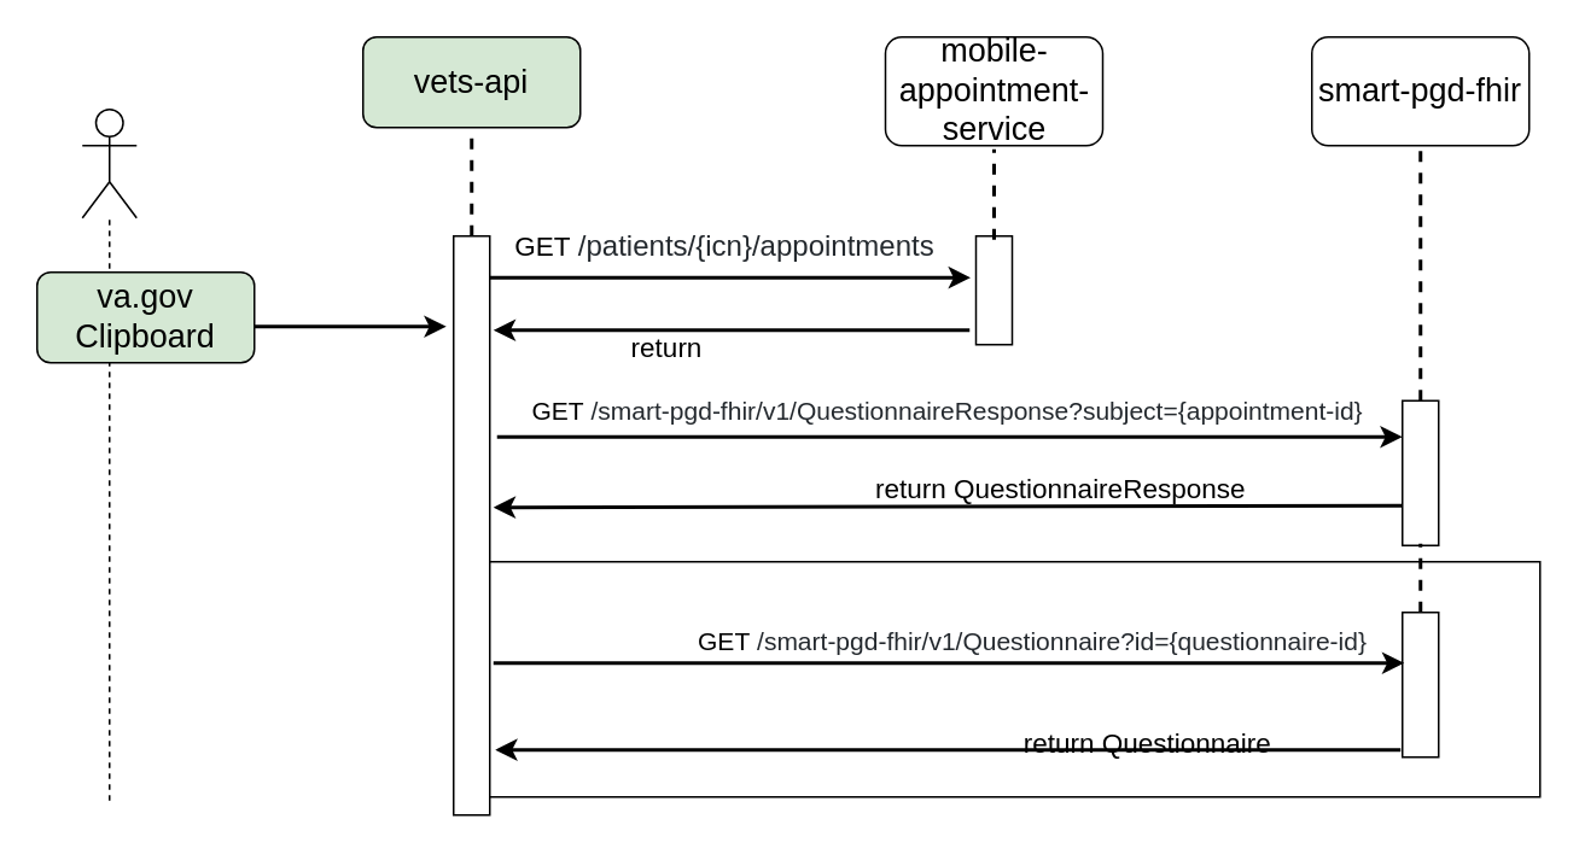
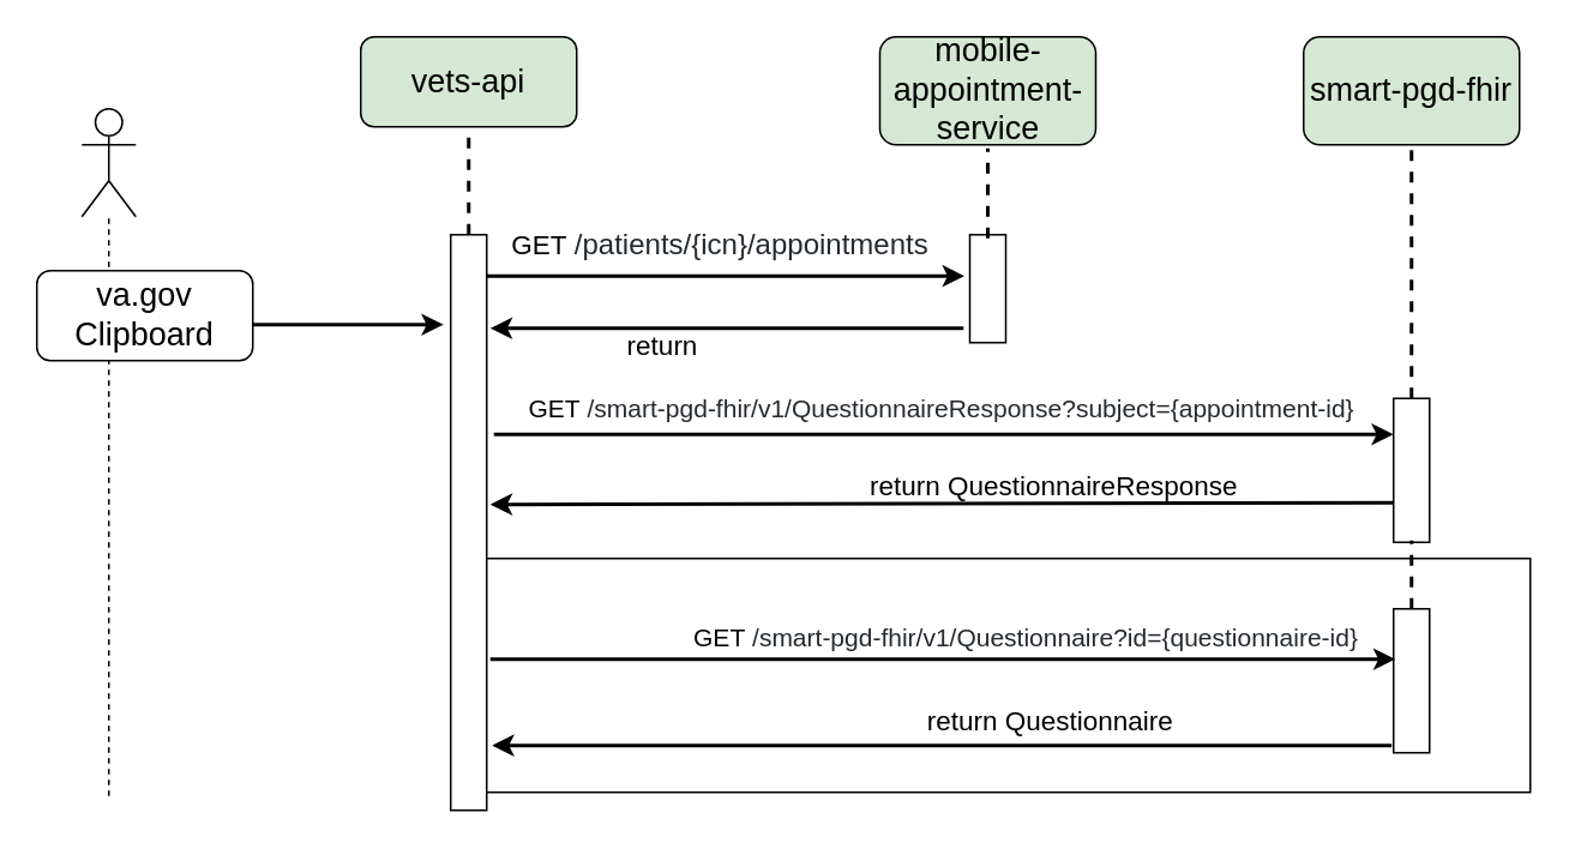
  <mxCell id="0" />
  <mxCell id="1" parent="0" />
  <mxCell id="2" value="" style="rounded=0;whiteSpace=wrap;html=1;" parent="1" vertex="1"><mxGeometry x="250" y="130" width="20" height="320" as="geometry" /></mxCell>
  <mxCell id="3" value="&lt;font style=&quot;font-size: 18px&quot;&gt;vets-api&lt;/font&gt;" style="rounded=1;whiteSpace=wrap;html=1;strokeColor=#000000;fillColor=#d5e8d4;" parent="1" vertex="1"><mxGeometry x="200" y="20" width="120" height="50" as="geometry" /></mxCell>
  <mxCell id="4" value="" style="endArrow=none;dashed=1;html=1;strokeWidth=2;exitX=0.5;exitY=0;exitDx=0;exitDy=0;" parent="1" source="2" edge="1"><mxGeometry width="50" height="50" relative="1" as="geometry"><mxPoint x="210" y="120" as="sourcePoint" /><mxPoint x="260" y="70" as="targetPoint" /></mxGeometry></mxCell>
  <mxCell id="5" value="" style="endArrow=none;dashed=1;html=1;" parent="1" target="6" edge="1"><mxGeometry width="50" height="50" relative="1" as="geometry"><mxPoint x="60" y="442" as="sourcePoint" /><mxPoint x="60" y="90" as="targetPoint" /></mxGeometry></mxCell>
  <mxCell id="6" value="" style="shape=umlActor;verticalLabelPosition=bottom;verticalAlign=top;html=1;outlineConnect=0;" parent="1" vertex="1"><mxGeometry x="45" y="60" width="30" height="60" as="geometry" /></mxCell>
- <mxCell id="7" value="&lt;font style=&quot;font-size: 18px&quot;&gt;va.gov Clipboard&lt;/font&gt;" style="rounded=1;whiteSpace=wrap;html=1;strokeColor=#000000;fillColor=#d5e8d4;" parent="1" vertex="1"><mxGeometry y="150" width="120" height="50" as="geometry" x="20" /></mxCell>
+ <mxCell id="7" value="&lt;font style=&quot;font-size: 18px&quot;&gt;va.gov Clipboard&lt;/font&gt;" style="rounded=1;whiteSpace=wrap;html=1;strokeColor=#000000;fillColor=#ffffff;" parent="1" vertex="1"><mxGeometry y="150" width="120" height="50" as="geometry" x="20" /></mxCell>
  <mxCell id="8" value="" style="endArrow=classic;html=1;strokeWidth=2;" parent="1" edge="1"><mxGeometry width="50" height="50" relative="1" as="geometry"><mxPoint x="140" y="180" as="sourcePoint" /><mxPoint x="246" y="180" as="targetPoint" /></mxGeometry></mxCell>
  <mxCell id="9" value="" style="rounded=0;whiteSpace=wrap;html=1;" parent="1" vertex="1"><mxGeometry x="538.5" y="130" width="20" height="60" as="geometry" /></mxCell>
  <mxCell id="10" value="" style="endArrow=classic;html=1;strokeWidth=2;entryX=-0.15;entryY=0.383;entryDx=0;entryDy=0;entryPerimeter=0;" parent="1" edge="1" target="9"><mxGeometry width="50" height="50" relative="1" as="geometry"><mxPoint x="270" y="153" as="sourcePoint" /><mxPoint x="456" y="150" as="targetPoint" /></mxGeometry></mxCell>
  <mxCell id="11" value="&lt;font style=&quot;font-size: 15px&quot;&gt;GET&amp;nbsp;&lt;/font&gt;&lt;span style=&quot;color: rgb(36 , 41 , 46) ; font-family: , , &amp;#34;segoe ui&amp;#34; , &amp;#34;helvetica&amp;#34; , &amp;#34;arial&amp;#34; , sans-serif , &amp;#34;apple color emoji&amp;#34; , &amp;#34;segoe ui emoji&amp;#34; ; font-size: 16px ; text-align: -webkit-left ; background-color: rgb(255 , 255 , 255)&quot;&gt;/patients/{icn}/appointments&lt;/span&gt;" style="text;html=1;strokeColor=none;fillColor=none;align=center;verticalAlign=middle;whiteSpace=wrap;rounded=0;" parent="1" vertex="1"><mxGeometry x="270" y="120" width="260" height="30" as="geometry" /></mxCell>
  <mxCell id="12" value="" style="endArrow=classic;html=1;strokeWidth=2;exitX=-0.175;exitY=0.867;exitDx=0;exitDy=0;exitPerimeter=0;" parent="1" edge="1" source="9"><mxGeometry width="50" height="50" relative="1" as="geometry"><mxPoint x="490" y="182" as="sourcePoint" /><mxPoint x="272" y="182" as="targetPoint" /></mxGeometry></mxCell>
  <mxCell id="13" value="return" style="text;html=1;strokeColor=none;fillColor=none;align=center;verticalAlign=middle;whiteSpace=wrap;rounded=0;fontSize=15;" parent="1" vertex="1"><mxGeometry x="348" y="181" width="40" height="20" as="geometry" /></mxCell>
- <mxCell id="14" value="&lt;font style=&quot;font-size: 18px&quot;&gt;mobile-appointment-service&lt;/font&gt;" style="rounded=1;whiteSpace=wrap;html=1;strokeColor=#000000;fillColor=#ffffff;" parent="1" vertex="1"><mxGeometry x="488.5" y="20" width="120" height="60" as="geometry" /></mxCell>
+ <mxCell id="14" value="&lt;font style=&quot;font-size: 18px&quot;&gt;mobile-appointment-service&lt;/font&gt;" style="rounded=1;whiteSpace=wrap;html=1;strokeColor=#000000;fillColor=#d5e8d4;" parent="1" vertex="1"><mxGeometry x="488.5" y="20" width="120" height="60" as="geometry" /></mxCell>
  <mxCell id="15" value="" style="endArrow=none;dashed=1;html=1;strokeWidth=2;exitX=0.5;exitY=0;exitDx=0;exitDy=0;" parent="1" edge="1"><mxGeometry width="50" height="50" relative="1" as="geometry"><mxPoint x="548.5" y="132" as="sourcePoint" /><mxPoint x="548.5" y="82" as="targetPoint" /></mxGeometry></mxCell>
  <mxCell id="16" value="" style="endArrow=classic;html=1;strokeWidth=2;exitX=1.2;exitY=0.347;exitDx=0;exitDy=0;exitPerimeter=0;entryX=0;entryY=0.25;entryDx=0;entryDy=0;" parent="1" source="2" target="23" edge="1"><mxGeometry width="50" height="50" relative="1" as="geometry"><mxPoint x="460" y="240" as="sourcePoint" /><mxPoint x="610" y="240" as="targetPoint" /></mxGeometry></mxCell>
  <mxCell id="17" value="&lt;font style=&quot;font-size: 14px;&quot;&gt;GET&amp;nbsp;&lt;span style=&quot;color: rgb(36, 41, 46); font-size: 14px; text-align: -webkit-left; background-color: rgb(255, 255, 255);&quot;&gt;/smart-pgd-fhir/v1/QuestionnaireResponse?subject={appointment-id}&lt;/span&gt;&amp;nbsp;&lt;br style=&quot;font-size: 14px;&quot;&gt;&lt;br style=&quot;font-size: 14px;&quot;&gt;&lt;/font&gt;" style="text;html=1;strokeColor=none;fillColor=none;align=center;verticalAlign=middle;whiteSpace=wrap;rounded=0;fontSize=14;" parent="1" vertex="1"><mxGeometry x="280" y="215" width="490" height="40" as="geometry" /></mxCell>
  <mxCell id="18" value="" style="endArrow=classic;html=1;strokeWidth=2;entryX=1.1;entryY=0.478;entryDx=0;entryDy=0;entryPerimeter=0;exitX=0.05;exitY=0.888;exitDx=0;exitDy=0;exitPerimeter=0;" parent="1" edge="1"><mxGeometry width="50" height="50" relative="1" as="geometry"><mxPoint x="775" y="279.04" as="sourcePoint" /><mxPoint x="272" y="279.96" as="targetPoint" /></mxGeometry></mxCell>
  <mxCell id="19" value="return QuestionnaireResponse" style="text;html=1;strokeColor=none;fillColor=none;align=center;verticalAlign=middle;whiteSpace=wrap;rounded=0;fontSize=15;" parent="1" vertex="1"><mxGeometry x="449.5" y="259" width="271" height="20" as="geometry" /></mxCell>
- <mxCell id="20" value="&lt;font style=&quot;font-size: 18px&quot;&gt;smart-pgd-fhir&lt;/font&gt;" style="rounded=1;whiteSpace=wrap;html=1;strokeColor=#000000;fillColor=#ffffff;" parent="1" vertex="1"><mxGeometry x="724" y="20" width="120" height="60" as="geometry" /></mxCell>
+ <mxCell id="20" value="&lt;font style=&quot;font-size: 18px&quot;&gt;smart-pgd-fhir&lt;/font&gt;" style="rounded=1;whiteSpace=wrap;html=1;strokeColor=#000000;fillColor=#d5e8d4;" parent="1" vertex="1"><mxGeometry x="724" y="20" width="120" height="60" as="geometry" /></mxCell>
  <mxCell id="21" value="" style="endArrow=none;dashed=1;html=1;strokeWidth=2;exitX=0.5;exitY=0;exitDx=0;exitDy=0;exitPerimeter=0;" parent="1" source="23" edge="1"><mxGeometry width="50" height="50" relative="1" as="geometry"><mxPoint x="784" y="210" as="sourcePoint" /><mxPoint x="784" y="82" as="targetPoint" /></mxGeometry></mxCell>
  <mxCell id="22" value="" style="rounded=0;whiteSpace=wrap;html=1;fontSize=15;" parent="1" vertex="1"><mxGeometry x="270" y="310" width="580" height="130" as="geometry" /></mxCell>
  <mxCell id="23" value="" style="rounded=0;whiteSpace=wrap;html=1;" parent="1" vertex="1"><mxGeometry x="774" y="221" width="20" height="80" as="geometry" /></mxCell>
  <mxCell id="24" value="" style="endArrow=none;dashed=1;html=1;strokeWidth=2;exitX=0.5;exitY=0;exitDx=0;exitDy=0;exitPerimeter=0;" parent="1" source="25" edge="1"><mxGeometry width="50" height="50" relative="1" as="geometry"><mxPoint x="784" y="328" as="sourcePoint" /><mxPoint x="784" y="300" as="targetPoint" /></mxGeometry></mxCell>
  <mxCell id="25" value="" style="rounded=0;whiteSpace=wrap;html=1;" parent="1" vertex="1"><mxGeometry x="774" y="338" width="20" height="80" as="geometry" /></mxCell>
  <mxCell id="26" value="" style="endArrow=classic;html=1;strokeWidth=2;entryX=0.05;entryY=0.35;entryDx=0;entryDy=0;entryPerimeter=0;" parent="1" target="25" edge="1"><mxGeometry width="50" height="50" relative="1" as="geometry"><mxPoint x="272" y="366" as="sourcePoint" /><mxPoint x="610" y="361" as="targetPoint" /></mxGeometry></mxCell>
  <mxCell id="27" value="&lt;font style=&quot;font-size: 14px&quot;&gt;GET&amp;nbsp;&lt;span style=&quot;color: rgb(36 , 41 , 46) ; text-align: -webkit-left ; background-color: rgb(255 , 255 , 255)&quot;&gt;/smart-pgd-fhir/v1/Questionnaire?id={questionnaire-id}&lt;/span&gt;&lt;br&gt;&lt;/font&gt;" style="text;html=1;strokeColor=none;fillColor=none;align=center;verticalAlign=middle;whiteSpace=wrap;rounded=0;" parent="1" vertex="1"><mxGeometry x="380" y="334" width="380" height="40" as="geometry" /></mxCell>
  <mxCell id="28" value="" style="endArrow=classic;html=1;strokeWidth=2;entryX=1.1;entryY=0.478;entryDx=0;entryDy=0;entryPerimeter=0;" parent="1" edge="1"><mxGeometry width="50" height="50" relative="1" as="geometry"><mxPoint x="773" y="414" as="sourcePoint" /><mxPoint x="273" y="413.96" as="targetPoint" /></mxGeometry></mxCell>
- <mxCell id="29" value="return Questionnaire" style="text;html=1;strokeColor=none;fillColor=none;align=center;verticalAlign=middle;whiteSpace=wrap;rounded=0;fontSize=15;" parent="1" vertex="1"><mxGeometry x="538.5" y="400" width="189" height="20" as="geometry" /></mxCell>
+ <mxCell id="29" value="return Questionnaire" style="text;html=1;strokeColor=none;fillColor=none;align=center;verticalAlign=middle;whiteSpace=wrap;rounded=0;fontSize=15;" parent="1" vertex="1"><mxGeometry x="488.5" y="390" width="189" height="20" as="geometry" /></mxCell>
